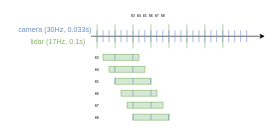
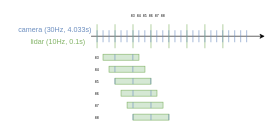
  <mxCell id="0" />
  <mxCell id="1" parent="0" />
  <mxCell id="2" value="" style="endArrow=classic;html=1;" parent="1" edge="1"><mxGeometry width="50" height="50" relative="1" as="geometry"><mxPoint x="151" y="60" as="sourcePoint" /><mxPoint x="441" y="60" as="targetPoint" /></mxGeometry></mxCell>
  <mxCell id="3" value="" style="endArrow=none;html=1;fillColor=#d5e8d4;strokeColor=#82b366;" parent="1" edge="1"><mxGeometry width="50" height="50" relative="1" as="geometry"><mxPoint x="161" y="80" as="sourcePoint" /><mxPoint x="161" y="40" as="targetPoint" /></mxGeometry></mxCell>
  <mxCell id="4" value="" style="endArrow=none;html=1;fillColor=#d5e8d4;strokeColor=#82b366;" parent="1" edge="1"><mxGeometry width="50" height="50" relative="1" as="geometry"><mxPoint x="191" y="80" as="sourcePoint" /><mxPoint x="191" y="40" as="targetPoint" /></mxGeometry></mxCell>
  <mxCell id="5" value="" style="endArrow=none;html=1;fillColor=#d5e8d4;strokeColor=#82b366;" parent="1" edge="1"><mxGeometry width="50" height="50" relative="1" as="geometry"><mxPoint x="221" y="80" as="sourcePoint" /><mxPoint x="221" y="40" as="targetPoint" /></mxGeometry></mxCell>
  <mxCell id="6" value="" style="endArrow=none;html=1;fillColor=#d5e8d4;strokeColor=#82b366;" parent="1" edge="1"><mxGeometry width="50" height="50" relative="1" as="geometry"><mxPoint x="251" y="80" as="sourcePoint" /><mxPoint x="251" y="40" as="targetPoint" /></mxGeometry></mxCell>
  <mxCell id="7" value="" style="endArrow=none;html=1;fillColor=#dae8fc;strokeColor=#6c8ebf;" parent="1" edge="1"><mxGeometry width="50" height="50" relative="1" as="geometry"><mxPoint x="171" y="70" as="sourcePoint" /><mxPoint x="171" y="50" as="targetPoint" /></mxGeometry></mxCell>
  <mxCell id="8" value="" style="endArrow=none;html=1;fillColor=#dae8fc;strokeColor=#6c8ebf;" parent="1" edge="1"><mxGeometry width="50" height="50" relative="1" as="geometry"><mxPoint x="181" y="70" as="sourcePoint" /><mxPoint x="181" y="50" as="targetPoint" /><Array as="points"><mxPoint x="181" y="60" /></Array></mxGeometry></mxCell>
  <mxCell id="9" value="" style="endArrow=none;html=1;fillColor=#dae8fc;strokeColor=#6c8ebf;" parent="1" edge="1"><mxGeometry width="50" height="50" relative="1" as="geometry"><mxPoint x="191" y="70" as="sourcePoint" /><mxPoint x="191" y="50" as="targetPoint" /><Array as="points"><mxPoint x="191" y="60" /></Array></mxGeometry></mxCell>
  <mxCell id="10" value="" style="endArrow=none;html=1;fillColor=#d5e8d4;strokeColor=#82b366;" parent="1" edge="1"><mxGeometry width="50" height="50" relative="1" as="geometry"><mxPoint x="281" y="80" as="sourcePoint" /><mxPoint x="281" y="40" as="targetPoint" /></mxGeometry></mxCell>
  <mxCell id="11" value="" style="endArrow=none;html=1;fillColor=#d5e8d4;strokeColor=#82b366;" parent="1" edge="1"><mxGeometry width="50" height="50" relative="1" as="geometry"><mxPoint x="311" y="80" as="sourcePoint" /><mxPoint x="311" y="40" as="targetPoint" /></mxGeometry></mxCell>
  <mxCell id="12" value="" style="endArrow=none;html=1;fillColor=#d5e8d4;strokeColor=#82b366;" parent="1" edge="1"><mxGeometry width="50" height="50" relative="1" as="geometry"><mxPoint x="341" y="80" as="sourcePoint" /><mxPoint x="341" y="40" as="targetPoint" /></mxGeometry></mxCell>
  <mxCell id="13" value="" style="endArrow=none;html=1;fillColor=#d5e8d4;strokeColor=#82b366;" parent="1" edge="1"><mxGeometry width="50" height="50" relative="1" as="geometry"><mxPoint x="371" y="80" as="sourcePoint" /><mxPoint x="371" y="40" as="targetPoint" /></mxGeometry></mxCell>
  <mxCell id="14" value="" style="endArrow=none;html=1;fillColor=#dae8fc;strokeColor=#6c8ebf;" parent="1" edge="1"><mxGeometry width="50" height="50" relative="1" as="geometry"><mxPoint x="201" y="70" as="sourcePoint" /><mxPoint x="201" y="50" as="targetPoint" /></mxGeometry></mxCell>
  <mxCell id="15" value="" style="endArrow=none;html=1;fillColor=#dae8fc;strokeColor=#6c8ebf;" parent="1" edge="1"><mxGeometry width="50" height="50" relative="1" as="geometry"><mxPoint x="211" y="70" as="sourcePoint" /><mxPoint x="211" y="50" as="targetPoint" /><Array as="points"><mxPoint x="211" y="60" /></Array></mxGeometry></mxCell>
  <mxCell id="16" value="" style="endArrow=none;html=1;fillColor=#dae8fc;strokeColor=#6c8ebf;" parent="1" edge="1"><mxGeometry width="50" height="50" relative="1" as="geometry"><mxPoint x="221" y="70" as="sourcePoint" /><mxPoint x="221" y="50" as="targetPoint" /><Array as="points"><mxPoint x="221" y="60" /></Array></mxGeometry></mxCell>
  <mxCell id="17" value="" style="endArrow=none;html=1;fillColor=#dae8fc;strokeColor=#6c8ebf;" parent="1" edge="1"><mxGeometry width="50" height="50" relative="1" as="geometry"><mxPoint x="230.72" y="70" as="sourcePoint" /><mxPoint x="230.72" y="50" as="targetPoint" /></mxGeometry></mxCell>
  <mxCell id="18" value="" style="endArrow=none;html=1;fillColor=#dae8fc;strokeColor=#6c8ebf;" parent="1" edge="1"><mxGeometry width="50" height="50" relative="1" as="geometry"><mxPoint x="240.72" y="70" as="sourcePoint" /><mxPoint x="240.72" y="50" as="targetPoint" /><Array as="points"><mxPoint x="240.72" y="60" /></Array></mxGeometry></mxCell>
  <mxCell id="19" value="" style="endArrow=none;html=1;fillColor=#dae8fc;strokeColor=#6c8ebf;" parent="1" edge="1"><mxGeometry width="50" height="50" relative="1" as="geometry"><mxPoint x="250.72" y="70" as="sourcePoint" /><mxPoint x="250.72" y="50" as="targetPoint" /><Array as="points"><mxPoint x="250.72" y="60" /></Array></mxGeometry></mxCell>
  <mxCell id="20" value="" style="endArrow=none;html=1;fillColor=#dae8fc;strokeColor=#6c8ebf;" parent="1" edge="1"><mxGeometry width="50" height="50" relative="1" as="geometry"><mxPoint x="260.72" y="70" as="sourcePoint" /><mxPoint x="260.72" y="50" as="targetPoint" /></mxGeometry></mxCell>
  <mxCell id="21" value="" style="endArrow=none;html=1;fillColor=#dae8fc;strokeColor=#6c8ebf;" parent="1" edge="1"><mxGeometry width="50" height="50" relative="1" as="geometry"><mxPoint x="270.72" y="70" as="sourcePoint" /><mxPoint x="270.72" y="50" as="targetPoint" /><Array as="points"><mxPoint x="270.72" y="60" /></Array></mxGeometry></mxCell>
  <mxCell id="22" value="" style="endArrow=none;html=1;fillColor=#dae8fc;strokeColor=#6c8ebf;" parent="1" edge="1"><mxGeometry width="50" height="50" relative="1" as="geometry"><mxPoint x="280.72" y="70" as="sourcePoint" /><mxPoint x="280.72" y="50" as="targetPoint" /><Array as="points"><mxPoint x="280.72" y="60" /></Array></mxGeometry></mxCell>
  <mxCell id="23" value="" style="endArrow=none;html=1;fillColor=#dae8fc;strokeColor=#6c8ebf;" parent="1" edge="1"><mxGeometry width="50" height="50" relative="1" as="geometry"><mxPoint x="161" y="70" as="sourcePoint" /><mxPoint x="161" y="50" as="targetPoint" /></mxGeometry></mxCell>
  <mxCell id="24" value="" style="endArrow=none;html=1;fillColor=#dae8fc;strokeColor=#6c8ebf;" parent="1" edge="1"><mxGeometry width="50" height="50" relative="1" as="geometry"><mxPoint x="301" y="70" as="sourcePoint" /><mxPoint x="301" y="50" as="targetPoint" /></mxGeometry></mxCell>
  <mxCell id="25" value="" style="endArrow=none;html=1;fillColor=#dae8fc;strokeColor=#6c8ebf;" parent="1" edge="1"><mxGeometry width="50" height="50" relative="1" as="geometry"><mxPoint x="311" y="70" as="sourcePoint" /><mxPoint x="311" y="50" as="targetPoint" /><Array as="points"><mxPoint x="311" y="60" /></Array></mxGeometry></mxCell>
  <mxCell id="26" value="" style="endArrow=none;html=1;fillColor=#dae8fc;strokeColor=#6c8ebf;" parent="1" edge="1"><mxGeometry width="50" height="50" relative="1" as="geometry"><mxPoint x="321" y="70" as="sourcePoint" /><mxPoint x="321" y="50" as="targetPoint" /><Array as="points"><mxPoint x="321" y="60" /></Array></mxGeometry></mxCell>
  <mxCell id="27" value="" style="endArrow=none;html=1;fillColor=#dae8fc;strokeColor=#6c8ebf;" parent="1" edge="1"><mxGeometry width="50" height="50" relative="1" as="geometry"><mxPoint x="331" y="70" as="sourcePoint" /><mxPoint x="331" y="50" as="targetPoint" /></mxGeometry></mxCell>
  <mxCell id="28" value="" style="endArrow=none;html=1;fillColor=#dae8fc;strokeColor=#6c8ebf;" parent="1" edge="1"><mxGeometry width="50" height="50" relative="1" as="geometry"><mxPoint x="341" y="70" as="sourcePoint" /><mxPoint x="341" y="50" as="targetPoint" /><Array as="points"><mxPoint x="341" y="60" /></Array></mxGeometry></mxCell>
  <mxCell id="29" value="" style="endArrow=none;html=1;fillColor=#dae8fc;strokeColor=#6c8ebf;" parent="1" edge="1"><mxGeometry width="50" height="50" relative="1" as="geometry"><mxPoint x="351" y="70" as="sourcePoint" /><mxPoint x="351" y="50" as="targetPoint" /><Array as="points"><mxPoint x="351" y="60" /></Array></mxGeometry></mxCell>
  <mxCell id="30" value="" style="endArrow=none;html=1;fillColor=#dae8fc;strokeColor=#6c8ebf;" parent="1" edge="1"><mxGeometry width="50" height="50" relative="1" as="geometry"><mxPoint x="360.72" y="70" as="sourcePoint" /><mxPoint x="360.72" y="50" as="targetPoint" /></mxGeometry></mxCell>
  <mxCell id="31" value="" style="endArrow=none;html=1;fillColor=#dae8fc;strokeColor=#6c8ebf;" parent="1" edge="1"><mxGeometry width="50" height="50" relative="1" as="geometry"><mxPoint x="370.72" y="70" as="sourcePoint" /><mxPoint x="370.72" y="50" as="targetPoint" /><Array as="points"><mxPoint x="370.72" y="60" /></Array></mxGeometry></mxCell>
  <mxCell id="32" value="" style="endArrow=none;html=1;fillColor=#dae8fc;strokeColor=#6c8ebf;" parent="1" edge="1"><mxGeometry width="50" height="50" relative="1" as="geometry"><mxPoint x="380.72" y="70" as="sourcePoint" /><mxPoint x="380.72" y="50" as="targetPoint" /><Array as="points"><mxPoint x="380.72" y="60" /></Array></mxGeometry></mxCell>
  <mxCell id="33" value="" style="endArrow=none;html=1;fillColor=#dae8fc;strokeColor=#6c8ebf;" parent="1" edge="1"><mxGeometry width="50" height="50" relative="1" as="geometry"><mxPoint x="390.72" y="70" as="sourcePoint" /><mxPoint x="390.72" y="50" as="targetPoint" /></mxGeometry></mxCell>
  <mxCell id="34" value="" style="endArrow=none;html=1;fillColor=#dae8fc;strokeColor=#6c8ebf;" parent="1" edge="1"><mxGeometry width="50" height="50" relative="1" as="geometry"><mxPoint x="400.72" y="70" as="sourcePoint" /><mxPoint x="400.72" y="50" as="targetPoint" /><Array as="points"><mxPoint x="400.72" y="60" /></Array></mxGeometry></mxCell>
  <mxCell id="35" value="" style="endArrow=none;html=1;fillColor=#dae8fc;strokeColor=#6c8ebf;" parent="1" edge="1"><mxGeometry width="50" height="50" relative="1" as="geometry"><mxPoint x="410.72" y="70" as="sourcePoint" /><mxPoint x="410.72" y="50" as="targetPoint" /><Array as="points"><mxPoint x="410.72" y="60" /></Array></mxGeometry></mxCell>
  <mxCell id="36" value="" style="endArrow=none;html=1;fillColor=#dae8fc;strokeColor=#6c8ebf;" parent="1" edge="1"><mxGeometry width="50" height="50" relative="1" as="geometry"><mxPoint x="291" y="70" as="sourcePoint" /><mxPoint x="291" y="50" as="targetPoint" /></mxGeometry></mxCell>
- <mxCell id="37" value="&lt;font color=&quot;#82b366&quot;&gt;lidar (17Hz, 0.1s)&lt;/font&gt;" style="text;html=1;strokeColor=none;fillColor=none;align=center;verticalAlign=middle;whiteSpace=wrap;rounded=0;" parent="1" vertex="1"><mxGeometry x="31" y="60" width="130" height="20" as="geometry" /></mxCell>
- <mxCell id="38" value="&lt;font color=&quot;#6c8ebf&quot;&gt;camera (30Hz, 0.033s)&lt;/font&gt;" style="text;html=1;strokeColor=none;fillColor=none;align=center;verticalAlign=middle;whiteSpace=wrap;rounded=0;" parent="1" vertex="1"><mxGeometry x="20.94" y="40" width="140.06" height="20" as="geometry" /></mxCell>
+ <mxCell id="37" value="&lt;font color=&quot;#82b366&quot;&gt;lidar (10Hz, 0.1s)&lt;/font&gt;" style="text;html=1;strokeColor=none;fillColor=none;align=center;verticalAlign=middle;whiteSpace=wrap;rounded=0;" parent="1" vertex="1"><mxGeometry x="31" y="60" width="130" height="20" as="geometry" /></mxCell>
+ <mxCell id="38" value="&lt;font color=&quot;#6c8ebf&quot;&gt;camera (30Hz, 4.033s)&lt;/font&gt;" style="text;html=1;strokeColor=none;fillColor=none;align=center;verticalAlign=middle;whiteSpace=wrap;rounded=0;" parent="1" vertex="1"><mxGeometry x="20.94" y="40" width="140.06" height="20" as="geometry" /></mxCell>
  <mxCell id="39" value="&lt;font style=&quot;font-size: 6px&quot;&gt;83&lt;/font&gt;" style="text;html=1;strokeColor=none;fillColor=none;align=center;verticalAlign=middle;whiteSpace=wrap;rounded=0;" parent="1" vertex="1"><mxGeometry x="211" y="20" width="20" height="10" as="geometry" /></mxCell>
  <mxCell id="40" value="&lt;font style=&quot;font-size: 6px&quot;&gt;84&lt;/font&gt;" style="text;html=1;strokeColor=none;fillColor=none;align=center;verticalAlign=middle;whiteSpace=wrap;rounded=0;" parent="1" vertex="1"><mxGeometry x="221" y="20" width="20" height="10" as="geometry" /></mxCell>
  <mxCell id="41" value="&lt;font style=&quot;font-size: 6px&quot;&gt;85&lt;/font&gt;" style="text;html=1;strokeColor=none;fillColor=none;align=center;verticalAlign=middle;whiteSpace=wrap;rounded=0;" parent="1" vertex="1"><mxGeometry x="231" y="20" width="20" height="10" as="geometry" /></mxCell>
  <mxCell id="42" value="&lt;font style=&quot;font-size: 6px&quot;&gt;86&lt;/font&gt;" style="text;html=1;strokeColor=none;fillColor=none;align=center;verticalAlign=middle;whiteSpace=wrap;rounded=0;" parent="1" vertex="1"><mxGeometry x="241" y="20" width="20" height="10" as="geometry" /></mxCell>
  <mxCell id="43" value="&lt;font style=&quot;font-size: 6px&quot;&gt;87&lt;/font&gt;" style="text;html=1;strokeColor=none;fillColor=none;align=center;verticalAlign=middle;whiteSpace=wrap;rounded=0;" parent="1" vertex="1"><mxGeometry x="251" y="20" width="20" height="10" as="geometry" /></mxCell>
  <mxCell id="44" value="&lt;font style=&quot;font-size: 6px&quot;&gt;88&lt;/font&gt;" style="text;html=1;strokeColor=none;fillColor=none;align=center;verticalAlign=middle;whiteSpace=wrap;rounded=0;" parent="1" vertex="1"><mxGeometry x="261" y="20" width="20" height="10" as="geometry" /></mxCell>
  <mxCell id="45" value="" style="rounded=0;whiteSpace=wrap;html=1;strokeColor=#82b366;fillColor=#d5e8d4;" parent="1" vertex="1"><mxGeometry x="170.94" y="90" width="60" height="10" as="geometry" /></mxCell>
  <mxCell id="46" value="" style="endArrow=none;html=1;fillColor=#dae8fc;strokeColor=#6c8ebf;" parent="1" edge="1"><mxGeometry width="50" height="50" relative="1" as="geometry"><mxPoint x="190.82" y="100" as="sourcePoint" /><mxPoint x="190.82" y="90" as="targetPoint" /></mxGeometry></mxCell>
  <mxCell id="47" value="" style="rounded=0;whiteSpace=wrap;html=1;strokeColor=#82b366;fillColor=#d5e8d4;" parent="1" vertex="1"><mxGeometry x="180.94" y="110" width="60" height="10" as="geometry" /></mxCell>
  <mxCell id="48" value="" style="endArrow=none;html=1;fillColor=#dae8fc;strokeColor=#6c8ebf;" parent="1" edge="1"><mxGeometry width="50" height="50" relative="1" as="geometry"><mxPoint x="190.82" y="120" as="sourcePoint" /><mxPoint x="190.82" y="110" as="targetPoint" /></mxGeometry></mxCell>
  <mxCell id="49" value="" style="endArrow=none;html=1;fillColor=#dae8fc;strokeColor=#6c8ebf;" parent="1" edge="1"><mxGeometry width="50" height="50" relative="1" as="geometry"><mxPoint x="220.71" y="120" as="sourcePoint" /><mxPoint x="220.71" y="110" as="targetPoint" /></mxGeometry></mxCell>
  <mxCell id="50" value="" style="endArrow=none;html=1;fillColor=#dae8fc;strokeColor=#6c8ebf;" parent="1" edge="1"><mxGeometry width="50" height="50" relative="1" as="geometry"><mxPoint x="220.71" y="100" as="sourcePoint" /><mxPoint x="220.71" y="90" as="targetPoint" /></mxGeometry></mxCell>
  <mxCell id="51" value="" style="rounded=0;whiteSpace=wrap;html=1;strokeColor=#82b366;fillColor=#d5e8d4;" parent="1" vertex="1"><mxGeometry x="190.94" y="130" width="60" height="10" as="geometry" /></mxCell>
  <mxCell id="52" value="" style="endArrow=none;html=1;fillColor=#dae8fc;strokeColor=#6c8ebf;" parent="1" edge="1"><mxGeometry width="50" height="50" relative="1" as="geometry"><mxPoint x="190.82" y="140" as="sourcePoint" /><mxPoint x="190.82" y="130" as="targetPoint" /></mxGeometry></mxCell>
  <mxCell id="53" value="" style="endArrow=none;html=1;fillColor=#dae8fc;strokeColor=#6c8ebf;" parent="1" edge="1"><mxGeometry width="50" height="50" relative="1" as="geometry"><mxPoint x="220.94" y="140" as="sourcePoint" /><mxPoint x="220.94" y="130" as="targetPoint" /></mxGeometry></mxCell>
  <mxCell id="54" value="" style="endArrow=none;html=1;fillColor=#dae8fc;strokeColor=#6c8ebf;" parent="1" edge="1"><mxGeometry width="50" height="50" relative="1" as="geometry"><mxPoint x="250.71" y="140" as="sourcePoint" /><mxPoint x="250.71" y="130" as="targetPoint" /></mxGeometry></mxCell>
  <mxCell id="55" value="" style="rounded=0;whiteSpace=wrap;html=1;strokeColor=#82b366;fillColor=#d5e8d4;" parent="1" vertex="1"><mxGeometry x="201" y="150" width="60" height="10" as="geometry" /></mxCell>
  <mxCell id="56" value="" style="endArrow=none;html=1;fillColor=#dae8fc;strokeColor=#6c8ebf;" parent="1" edge="1"><mxGeometry width="50" height="50" relative="1" as="geometry"><mxPoint x="221" y="160" as="sourcePoint" /><mxPoint x="221" y="150" as="targetPoint" /></mxGeometry></mxCell>
  <mxCell id="57" value="" style="endArrow=none;html=1;fillColor=#dae8fc;strokeColor=#6c8ebf;" parent="1" edge="1"><mxGeometry width="50" height="50" relative="1" as="geometry"><mxPoint x="251" y="160" as="sourcePoint" /><mxPoint x="251" y="150" as="targetPoint" /></mxGeometry></mxCell>
  <mxCell id="58" value="&lt;font style=&quot;font-size: 6px&quot;&gt;83&lt;/font&gt;" style="text;html=1;strokeColor=none;fillColor=none;align=center;verticalAlign=middle;whiteSpace=wrap;rounded=0;" parent="1" vertex="1"><mxGeometry x="150.94" y="90" width="20" height="10" as="geometry" /></mxCell>
  <mxCell id="59" value="&lt;font style=&quot;font-size: 6px&quot;&gt;84&lt;/font&gt;" style="text;html=1;strokeColor=none;fillColor=none;align=center;verticalAlign=middle;whiteSpace=wrap;rounded=0;" parent="1" vertex="1"><mxGeometry x="151" y="110" width="20" height="10" as="geometry" /></mxCell>
  <mxCell id="60" value="&lt;font style=&quot;font-size: 6px&quot;&gt;85&lt;/font&gt;" style="text;html=1;strokeColor=none;fillColor=none;align=center;verticalAlign=middle;whiteSpace=wrap;rounded=0;" parent="1" vertex="1"><mxGeometry x="151" y="130" width="20" height="10" as="geometry" /></mxCell>
  <mxCell id="61" value="&lt;font style=&quot;font-size: 6px&quot;&gt;86&lt;/font&gt;" style="text;html=1;strokeColor=none;fillColor=none;align=center;verticalAlign=middle;whiteSpace=wrap;rounded=0;" parent="1" vertex="1"><mxGeometry x="151" y="150" width="20" height="10" as="geometry" /></mxCell>
  <mxCell id="62" value="&lt;font style=&quot;font-size: 6px&quot;&gt;87&lt;/font&gt;" style="text;html=1;strokeColor=none;fillColor=none;align=center;verticalAlign=middle;whiteSpace=wrap;rounded=0;" parent="1" vertex="1"><mxGeometry x="151" y="170" width="20" height="10" as="geometry" /></mxCell>
  <mxCell id="63" value="&lt;font style=&quot;font-size: 6px&quot;&gt;88&lt;/font&gt;" style="text;html=1;strokeColor=none;fillColor=none;align=center;verticalAlign=middle;whiteSpace=wrap;rounded=0;" parent="1" vertex="1"><mxGeometry x="150.94" y="190" width="20" height="10" as="geometry" /></mxCell>
  <mxCell id="64" value="" style="rounded=0;whiteSpace=wrap;html=1;strokeColor=#82b366;fillColor=#d5e8d4;" parent="1" vertex="1"><mxGeometry x="211.12" y="170" width="60" height="10" as="geometry" /></mxCell>
  <mxCell id="65" value="" style="endArrow=none;html=1;fillColor=#dae8fc;strokeColor=#6c8ebf;" parent="1" edge="1"><mxGeometry width="50" height="50" relative="1" as="geometry"><mxPoint x="221" y="180" as="sourcePoint" /><mxPoint x="221" y="170" as="targetPoint" /></mxGeometry></mxCell>
  <mxCell id="66" value="" style="endArrow=none;html=1;fillColor=#dae8fc;strokeColor=#6c8ebf;" parent="1" edge="1"><mxGeometry width="50" height="50" relative="1" as="geometry"><mxPoint x="251" y="180" as="sourcePoint" /><mxPoint x="251" y="170" as="targetPoint" /></mxGeometry></mxCell>
  <mxCell id="67" value="" style="rounded=0;whiteSpace=wrap;html=1;strokeColor=#82b366;fillColor=#d5e8d4;" parent="1" vertex="1"><mxGeometry x="221" y="190" width="60" height="10" as="geometry" /></mxCell>
  <mxCell id="68" value="" style="endArrow=none;html=1;fillColor=#dae8fc;strokeColor=#6c8ebf;" parent="1" edge="1"><mxGeometry width="50" height="50" relative="1" as="geometry"><mxPoint x="221" y="200" as="sourcePoint" /><mxPoint x="221" y="190" as="targetPoint" /></mxGeometry></mxCell>
  <mxCell id="69" value="" style="endArrow=none;html=1;fillColor=#dae8fc;strokeColor=#6c8ebf;" parent="1" edge="1"><mxGeometry width="50" height="50" relative="1" as="geometry"><mxPoint x="251" y="200" as="sourcePoint" /><mxPoint x="251" y="190" as="targetPoint" /></mxGeometry></mxCell>
  <mxCell id="70" value="" style="endArrow=none;html=1;fillColor=#dae8fc;strokeColor=#6c8ebf;" parent="1" edge="1"><mxGeometry width="50" height="50" relative="1" as="geometry"><mxPoint x="280.77" y="200" as="sourcePoint" /><mxPoint x="280.77" y="190" as="targetPoint" /></mxGeometry></mxCell>
